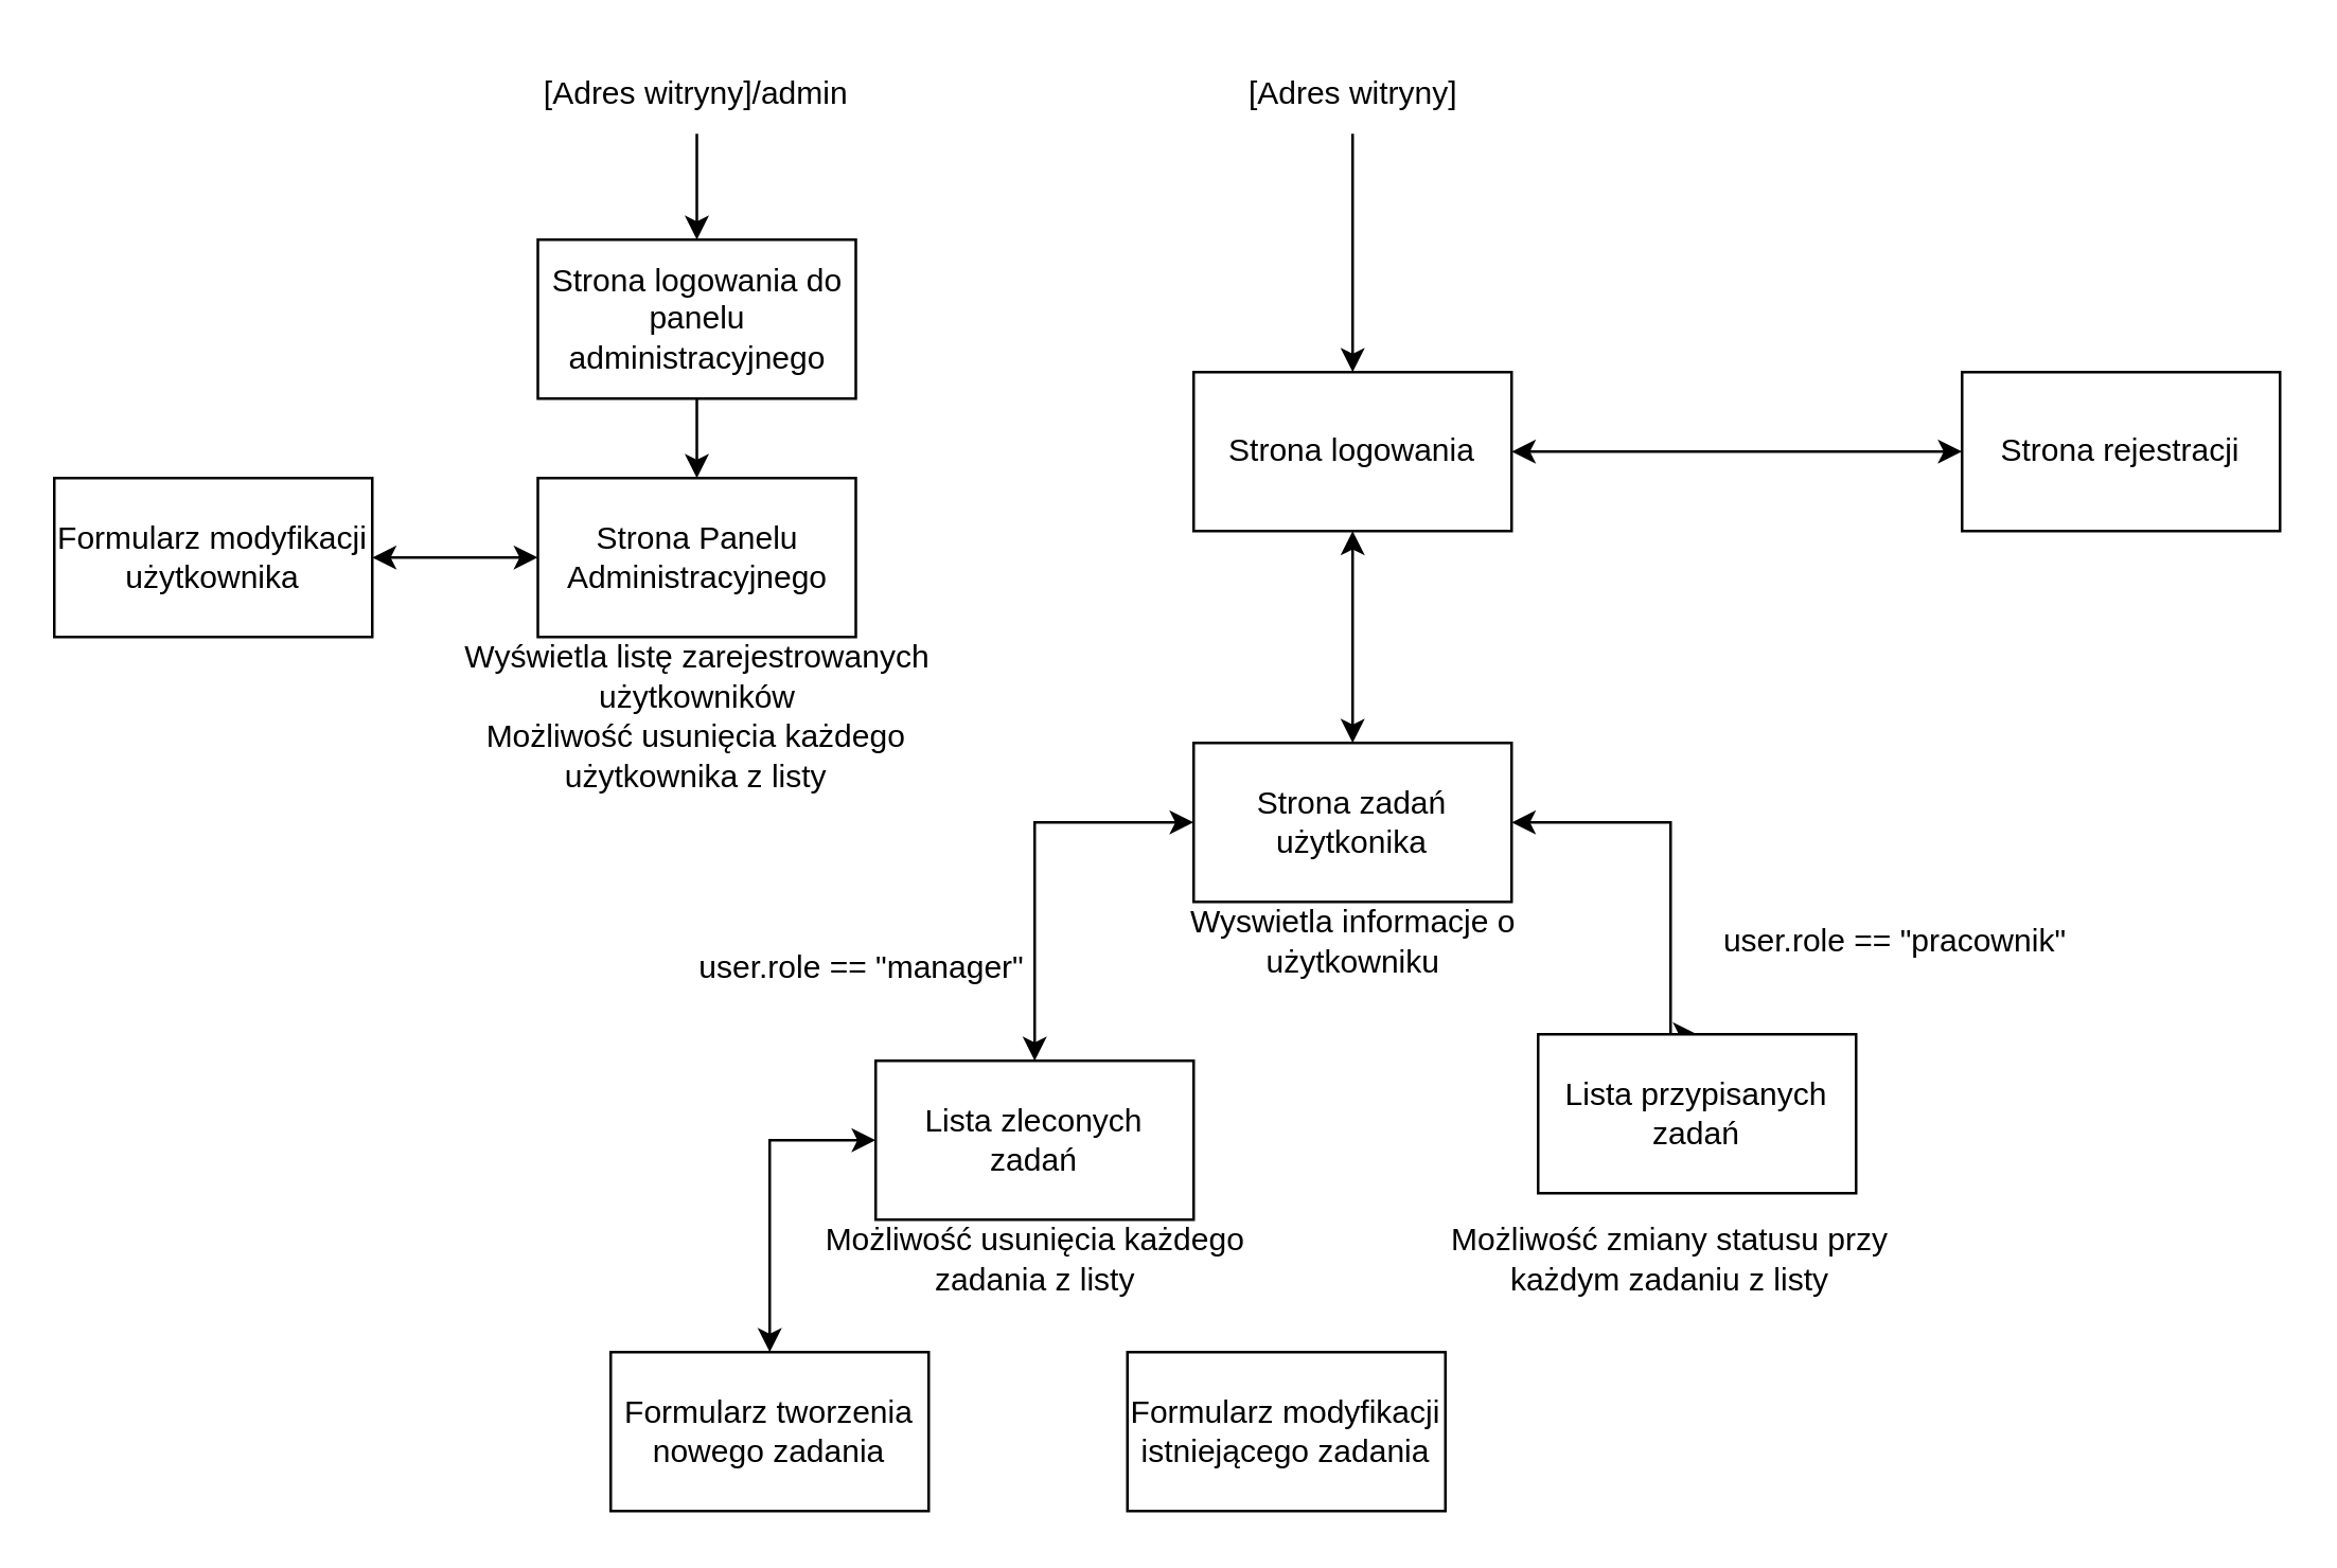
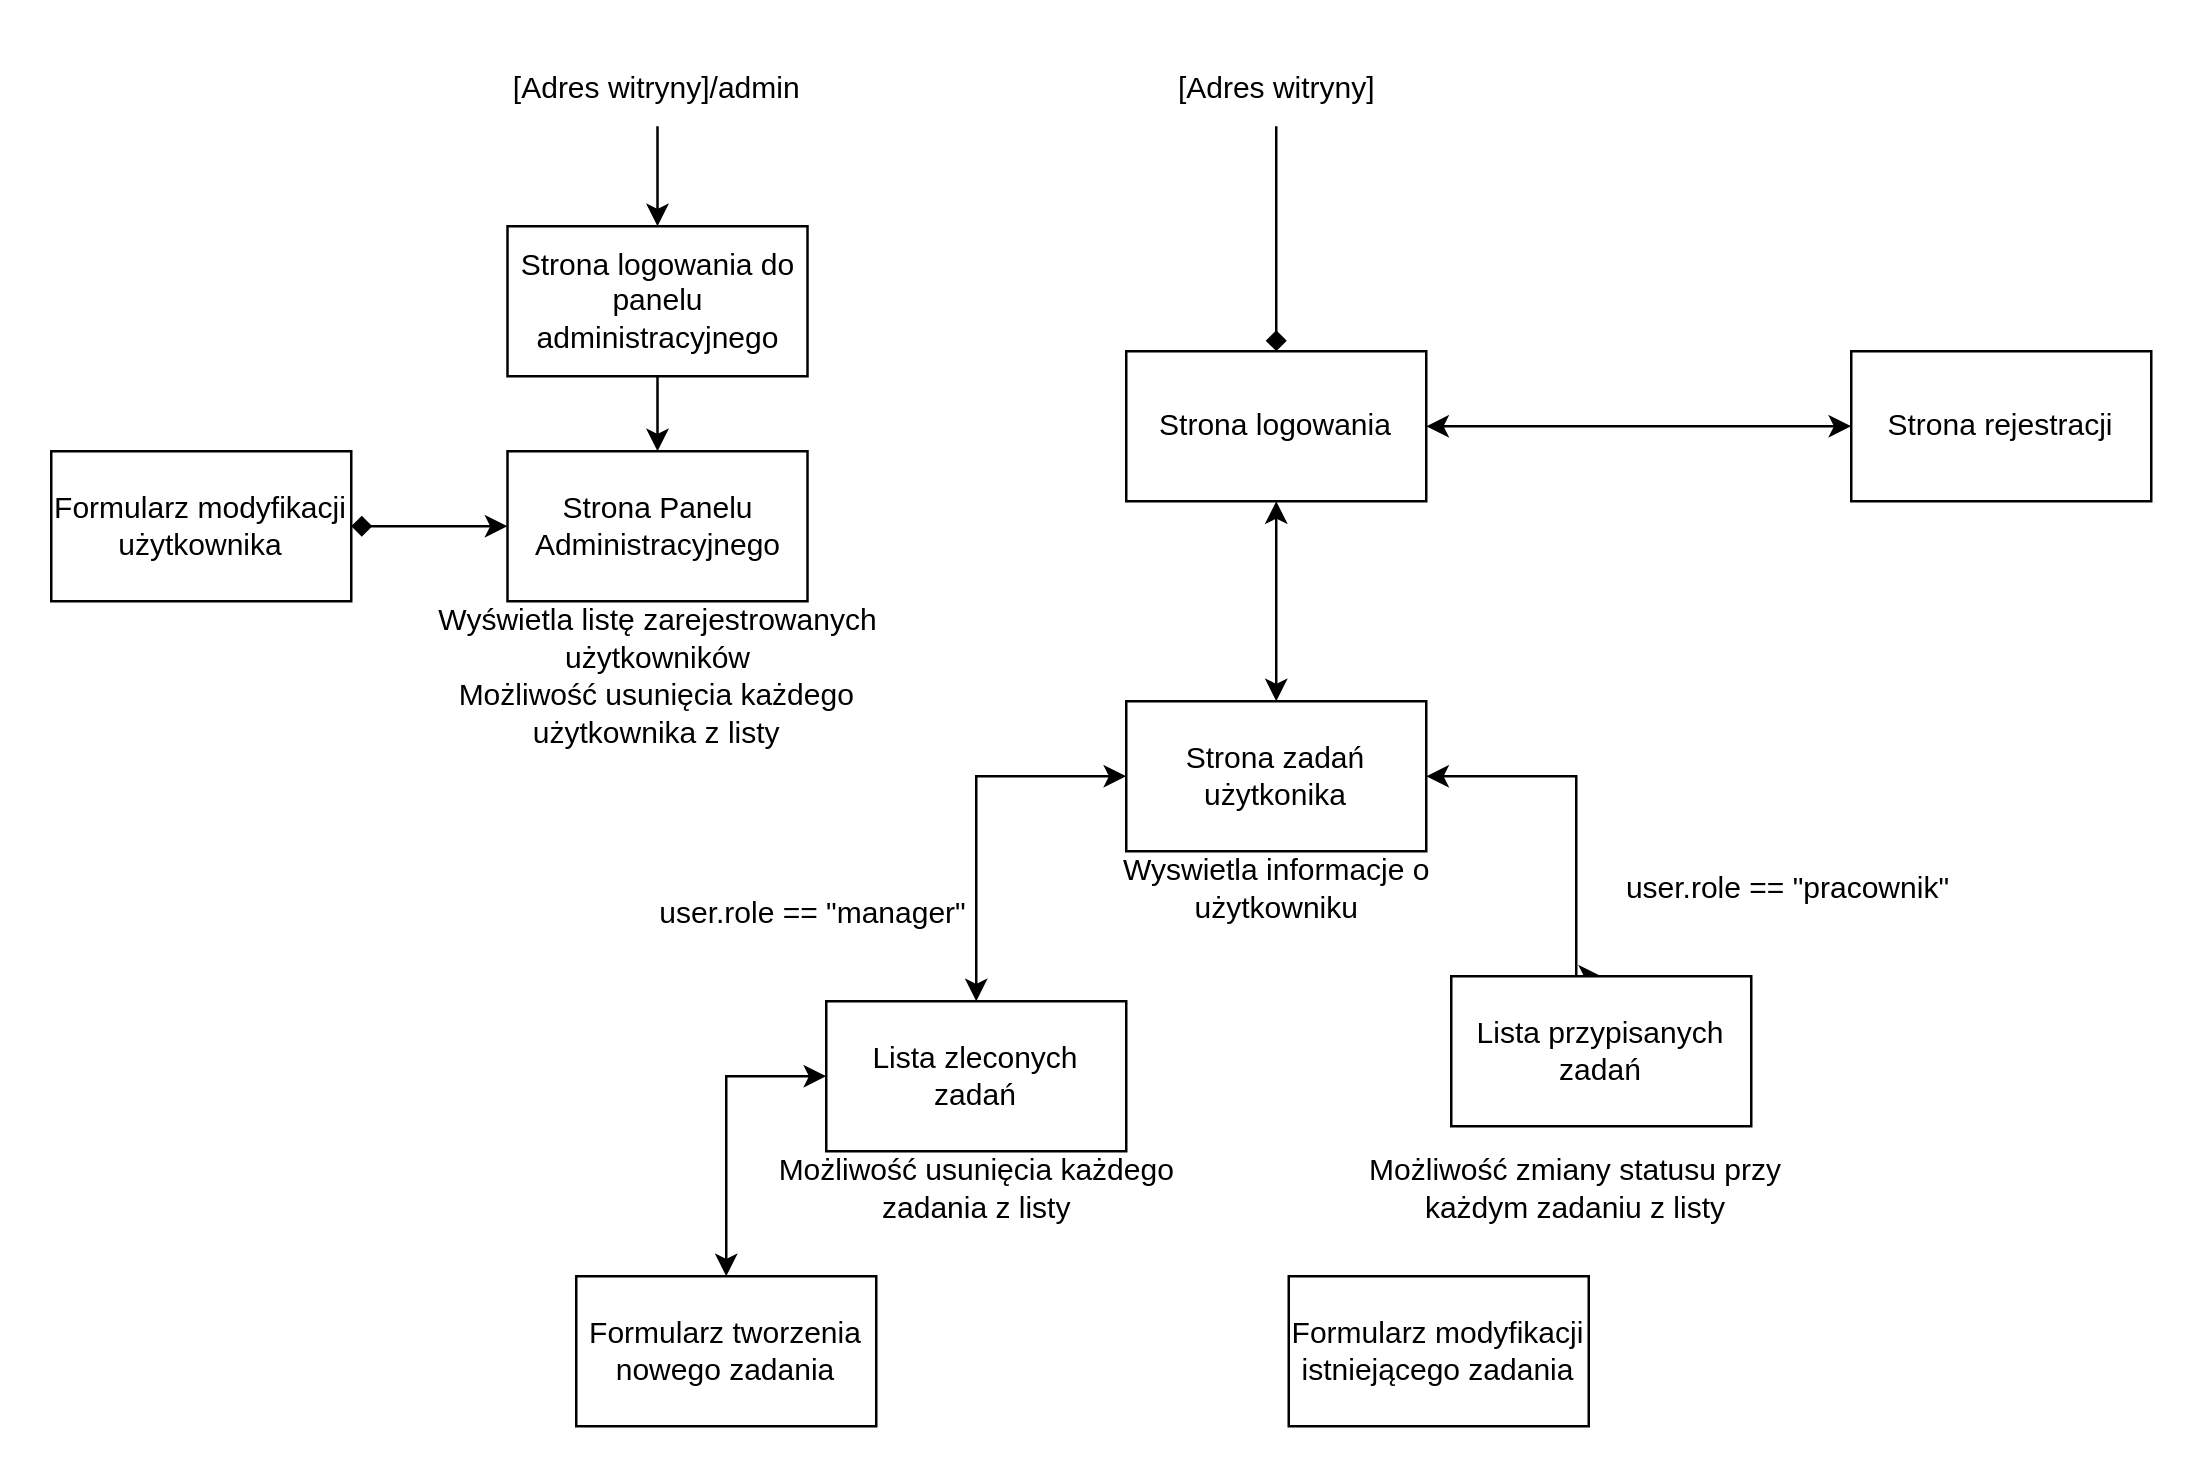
  <mxCell id="0" />
  <mxCell id="1" parent="0" />
  <mxCell id="2" style="edgeStyle=orthogonalEdgeStyle;rounded=0;orthogonalLoop=1;jettySize=auto;html=1;startArrow=classic;startFill=1;" edge="1" parent="1" source="3" target="12"><mxGeometry relative="1" as="geometry" /></mxCell>
  <mxCell id="3" value="Strona logowania" style="rounded=0;whiteSpace=wrap;html=1;" vertex="1" parent="1"><mxGeometry x="450" y="140" width="120" height="60" as="geometry" /></mxCell>
- <mxCell id="4" style="edgeStyle=orthogonalEdgeStyle;rounded=0;orthogonalLoop=1;jettySize=auto;html=1;entryX=0.5;entryY=0;entryDx=0;entryDy=0;" edge="1" parent="1" source="5" target="3"><mxGeometry relative="1" as="geometry" /></mxCell>
+ <mxCell id="4" style="edgeStyle=orthogonalEdgeStyle;rounded=0;orthogonalLoop=1;jettySize=auto;html=1;entryX=0.5;entryY=0;entryDx=0;entryDy=0;endArrow=diamond;" edge="1" parent="1" source="5" target="3"><mxGeometry relative="1" as="geometry" /></mxCell>
  <mxCell id="5" value="[Adres witryny]" style="text;html=1;align=center;verticalAlign=middle;whiteSpace=wrap;rounded=0;" vertex="1" parent="1"><mxGeometry x="447.5" y="20" width="125" height="30" as="geometry" /></mxCell>
  <mxCell id="6" style="edgeStyle=orthogonalEdgeStyle;rounded=0;orthogonalLoop=1;jettySize=auto;html=1;entryX=0.5;entryY=0;entryDx=0;entryDy=0;" edge="1" parent="1" source="7" target="30"><mxGeometry relative="1" as="geometry" /></mxCell>
  <mxCell id="7" value="[Adres witryny]/admin" style="text;html=1;align=center;verticalAlign=middle;whiteSpace=wrap;rounded=0;" vertex="1" parent="1"><mxGeometry x="200" y="20" width="125" height="30" as="geometry" /></mxCell>
- <mxCell id="8" style="edgeStyle=orthogonalEdgeStyle;rounded=0;orthogonalLoop=1;jettySize=auto;html=1;entryX=1;entryY=0.5;entryDx=0;entryDy=0;startArrow=classic;startFill=1;" edge="1" parent="1" source="9" target="27"><mxGeometry relative="1" as="geometry" /></mxCell>
+ <mxCell id="8" style="edgeStyle=orthogonalEdgeStyle;rounded=0;orthogonalLoop=1;jettySize=auto;html=1;entryX=1;entryY=0.5;entryDx=0;entryDy=0;startArrow=classic;startFill=1;endArrow=diamond;" edge="1" parent="1" source="9" target="27"><mxGeometry relative="1" as="geometry" /></mxCell>
  <mxCell id="9" value="Strona Panelu Administracyjnego" style="rounded=0;whiteSpace=wrap;html=1;" vertex="1" parent="1"><mxGeometry x="202.5" y="180" width="120" height="60" as="geometry" /></mxCell>
  <mxCell id="10" style="edgeStyle=orthogonalEdgeStyle;rounded=0;orthogonalLoop=1;jettySize=auto;html=1;startArrow=classic;startFill=1;" edge="1" parent="1" source="12" target="17"><mxGeometry relative="1" as="geometry"><Array as="points"><mxPoint x="390" y="310" /></Array></mxGeometry></mxCell>
  <mxCell id="11" style="edgeStyle=orthogonalEdgeStyle;rounded=0;orthogonalLoop=1;jettySize=auto;html=1;entryX=0.5;entryY=0;entryDx=0;entryDy=0;startArrow=classic;startFill=1;" edge="1" parent="1" source="12" target="19"><mxGeometry relative="1" as="geometry"><Array as="points"><mxPoint x="630" y="310" /></Array></mxGeometry></mxCell>
  <mxCell id="12" value="Strona zadań użytkonika" style="rounded=0;whiteSpace=wrap;html=1;" vertex="1" parent="1"><mxGeometry x="450" y="280" width="120" height="60" as="geometry" /></mxCell>
  <mxCell id="13" style="edgeStyle=orthogonalEdgeStyle;rounded=0;orthogonalLoop=1;jettySize=auto;html=1;entryX=1;entryY=0.5;entryDx=0;entryDy=0;startArrow=classic;startFill=1;" edge="1" parent="1" source="14" target="3"><mxGeometry relative="1" as="geometry" /></mxCell>
  <mxCell id="14" value="Strona rejestracji" style="rounded=0;whiteSpace=wrap;html=1;" vertex="1" parent="1"><mxGeometry x="740" y="140" width="120" height="60" as="geometry" /></mxCell>
  <mxCell id="15" value="Wyswietla informacje o użytkowniku" style="text;html=1;align=center;verticalAlign=middle;whiteSpace=wrap;rounded=0;" vertex="1" parent="1"><mxGeometry x="442.5" y="340" width="135" height="30" as="geometry" /></mxCell>
  <mxCell id="16" style="edgeStyle=orthogonalEdgeStyle;rounded=0;orthogonalLoop=1;jettySize=auto;html=1;entryX=0.5;entryY=0;entryDx=0;entryDy=0;startArrow=classic;startFill=1;" edge="1" parent="1" source="17" target="21"><mxGeometry relative="1" as="geometry"><Array as="points"><mxPoint x="290" y="430" /></Array></mxGeometry></mxCell>
  <mxCell id="17" value="Lista zleconych zadań" style="rounded=0;whiteSpace=wrap;html=1;" vertex="1" parent="1"><mxGeometry x="330" y="400" width="120" height="60" as="geometry" /></mxCell>
  <mxCell id="18" value="user.role == &quot;manager&quot;" style="text;html=1;align=center;verticalAlign=middle;whiteSpace=wrap;rounded=0;" vertex="1" parent="1"><mxGeometry x="240" y="350" width="170" height="30" as="geometry" /></mxCell>
  <mxCell id="19" value="Lista przypisanych zadań" style="rounded=0;whiteSpace=wrap;html=1;" vertex="1" parent="1"><mxGeometry x="580" y="390" width="120" height="60" as="geometry" /></mxCell>
  <mxCell id="20" value="user.role == &quot;pracownik&quot;" style="text;html=1;align=center;verticalAlign=middle;whiteSpace=wrap;rounded=0;" vertex="1" parent="1"><mxGeometry x="630" y="340" width="170" height="30" as="geometry" /></mxCell>
  <mxCell id="21" value="Formularz tworzenia nowego zadania" style="rounded=0;whiteSpace=wrap;html=1;" vertex="1" parent="1"><mxGeometry x="230" y="510" width="120" height="60" as="geometry" /></mxCell>
- <mxCell id="22" value="Formularz modyfikacji istniejącego zadania" style="rounded=0;whiteSpace=wrap;html=1;" vertex="1" parent="1"><mxGeometry x="425" y="510" width="120" height="60" as="geometry" /></mxCell>
+ <mxCell id="22" value="Formularz modyfikacji istniejącego zadania" style="rounded=0;whiteSpace=wrap;html=1;" vertex="1" parent="1"><mxGeometry x="515" y="510" width="120" height="60" as="geometry" /></mxCell>
  <mxCell id="23" value="Możliwość usunięcia każdego zadania z listy" style="text;html=1;align=center;verticalAlign=middle;whiteSpace=wrap;rounded=0;" vertex="1" parent="1"><mxGeometry x="293.75" y="460" width="192.5" height="30" as="geometry" /></mxCell>
  <mxCell id="24" value="Możliwość zmiany statusu przy każdym zadaniu z listy" style="text;html=1;align=center;verticalAlign=middle;whiteSpace=wrap;rounded=0;" vertex="1" parent="1"><mxGeometry x="546.25" y="460" width="167.5" height="30" as="geometry" /></mxCell>
  <mxCell id="25" value="Wyświetla listę zarejestrowanych użytkowników" style="text;html=1;align=center;verticalAlign=middle;whiteSpace=wrap;rounded=0;" vertex="1" parent="1"><mxGeometry x="162.5" y="240" width="200" height="30" as="geometry" /></mxCell>
  <mxCell id="26" value="Możliwość usunięcia każdego użytkownika z listy" style="text;html=1;align=center;verticalAlign=middle;whiteSpace=wrap;rounded=0;" vertex="1" parent="1"><mxGeometry x="166.25" y="270" width="192.5" height="30" as="geometry" /></mxCell>
  <mxCell id="27" value="Formularz modyfikacji użytkownika" style="rounded=0;whiteSpace=wrap;html=1;" vertex="1" parent="1"><mxGeometry x="20" y="180" width="120" height="60" as="geometry" /></mxCell>
  <mxCell id="28" style="edgeStyle=orthogonalEdgeStyle;rounded=0;orthogonalLoop=1;jettySize=auto;html=1;exitX=0.5;exitY=1;exitDx=0;exitDy=0;" edge="1" parent="1" source="25" target="25"><mxGeometry relative="1" as="geometry" /></mxCell>
  <mxCell id="29" style="edgeStyle=orthogonalEdgeStyle;rounded=0;orthogonalLoop=1;jettySize=auto;html=1;entryX=0.5;entryY=0;entryDx=0;entryDy=0;" edge="1" parent="1" source="30" target="9"><mxGeometry relative="1" as="geometry" /></mxCell>
  <mxCell id="30" value="Strona logowania do panelu administracyjnego" style="rounded=0;whiteSpace=wrap;html=1;" vertex="1" parent="1"><mxGeometry x="202.5" y="90" width="120" height="60" as="geometry" /></mxCell>
